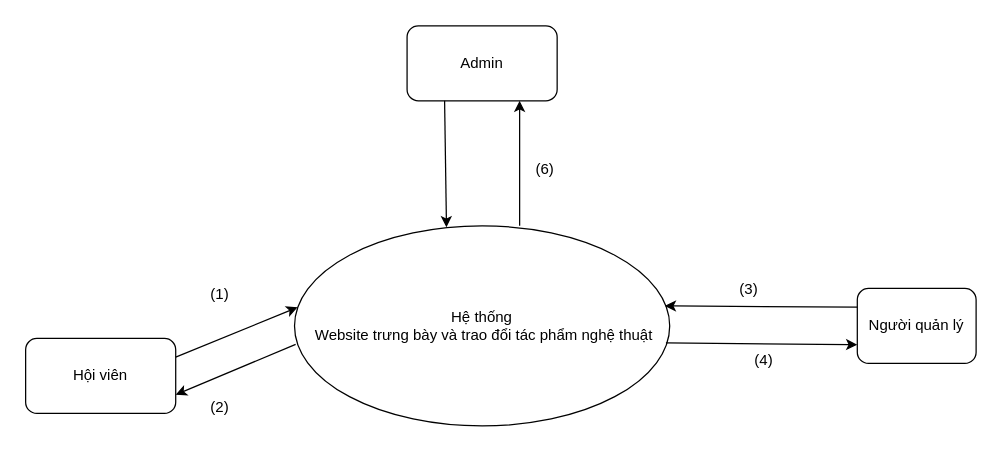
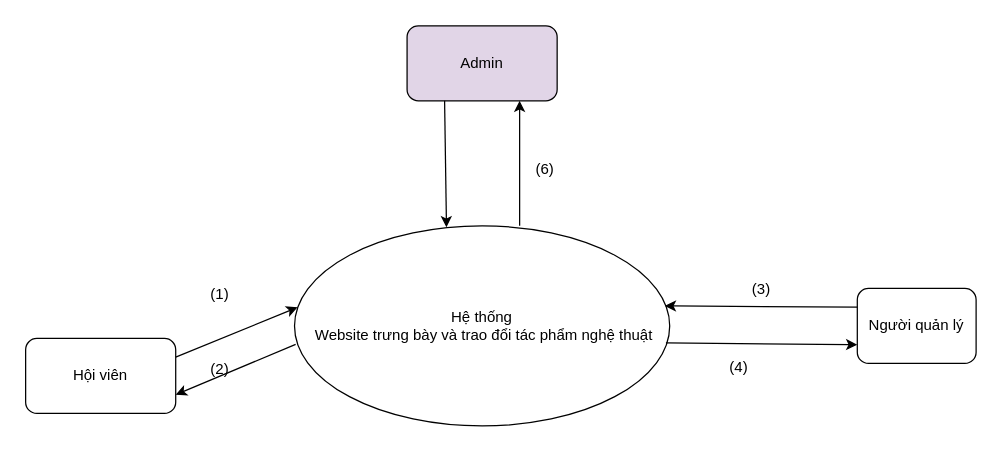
  <mxCell id="0" />
  <mxCell id="1" parent="0" />
  <mxCell id="2" value="Hệ thống&lt;div&gt;&amp;nbsp;Website trưng bày và trao đổi tác phẩm nghệ thuật&lt;/div&gt;" style="ellipse;whiteSpace=wrap;html=1;" vertex="1" parent="1"><mxGeometry x="235" y="180" width="300" height="160" as="geometry" /></mxCell>
  <mxCell id="3" value="Hội viên" style="rounded=1;whiteSpace=wrap;html=1;" vertex="1" parent="1"><mxGeometry x="20" y="270" width="120" height="60" as="geometry" /></mxCell>
  <mxCell id="4" value="Người quản lý" style="rounded=1;whiteSpace=wrap;html=1;" vertex="1" parent="1"><mxGeometry x="685" y="230" width="95" height="60" as="geometry" /></mxCell>
  <mxCell id="5" value="" style="endArrow=classic;html=1;rounded=0;exitX=1;exitY=0.25;exitDx=0;exitDy=0;entryX=0.008;entryY=0.407;entryDx=0;entryDy=0;entryPerimeter=0;" edge="1" parent="1" source="3" target="2"><mxGeometry width="50" height="50" relative="1" as="geometry"><mxPoint x="455" y="260" as="sourcePoint" /><mxPoint x="505" y="210" as="targetPoint" /></mxGeometry></mxCell>
  <mxCell id="6" value="" style="endArrow=classic;html=1;rounded=0;entryX=1;entryY=0.75;entryDx=0;entryDy=0;exitX=0.003;exitY=0.592;exitDx=0;exitDy=0;exitPerimeter=0;" edge="1" parent="1" source="2" target="3"><mxGeometry width="50" height="50" relative="1" as="geometry"><mxPoint x="225" y="271" as="sourcePoint" /><mxPoint x="155" y="390" as="targetPoint" /></mxGeometry></mxCell>
  <mxCell id="7" value="" style="endArrow=classic;html=1;rounded=0;exitX=0;exitY=0.25;exitDx=0;exitDy=0;entryX=0.987;entryY=0.4;entryDx=0;entryDy=0;entryPerimeter=0;" edge="1" parent="1" source="4" target="2"><mxGeometry width="50" height="50" relative="1" as="geometry"><mxPoint x="245" y="283" as="sourcePoint" /><mxPoint x="105" y="285" as="targetPoint" /></mxGeometry></mxCell>
  <mxCell id="8" value="" style="endArrow=classic;html=1;rounded=0;entryX=0;entryY=0.75;entryDx=0;entryDy=0;exitX=0.99;exitY=0.585;exitDx=0;exitDy=0;exitPerimeter=0;" edge="1" parent="1" source="2" target="4"><mxGeometry width="50" height="50" relative="1" as="geometry"><mxPoint x="105" y="255" as="sourcePoint" /><mxPoint x="247" y="267" as="targetPoint" /></mxGeometry></mxCell>
- <mxCell id="9" value="Admin" style="rounded=1;whiteSpace=wrap;html=1;" vertex="1" parent="1"><mxGeometry x="325" y="20" width="120" height="60" as="geometry" /></mxCell>
+ <mxCell id="9" value="Admin" style="rounded=1;whiteSpace=wrap;html=1;fillColor=#e1d5e7;" vertex="1" parent="1"><mxGeometry x="325" y="20" width="120" height="60" as="geometry" /></mxCell>
  <mxCell id="10" value="" style="endArrow=classic;html=1;rounded=0;exitX=0.25;exitY=1;exitDx=0;exitDy=0;entryX=0.405;entryY=0.007;entryDx=0;entryDy=0;entryPerimeter=0;" edge="1" parent="1" source="9" target="2"><mxGeometry width="50" height="50" relative="1" as="geometry"><mxPoint x="105" y="255" as="sourcePoint" /><mxPoint x="247" y="267" as="targetPoint" /></mxGeometry></mxCell>
  <mxCell id="11" value="" style="endArrow=classic;html=1;rounded=0;exitX=0.6;exitY=0;exitDx=0;exitDy=0;exitPerimeter=0;entryX=0.75;entryY=1;entryDx=0;entryDy=0;" edge="1" parent="1" source="2" target="9"><mxGeometry width="50" height="50" relative="1" as="geometry"><mxPoint x="245" y="283" as="sourcePoint" /><mxPoint x="105" y="285" as="targetPoint" /></mxGeometry></mxCell>
  <mxCell id="12" value="(1)" style="text;html=1;align=center;verticalAlign=middle;resizable=0;points=[];autosize=1;strokeColor=none;fillColor=none;" vertex="1" parent="1"><mxGeometry x="155" y="220" width="40" height="30" as="geometry" /></mxCell>
- <mxCell id="13" value="(2)" style="text;html=1;align=center;verticalAlign=middle;resizable=0;points=[];autosize=1;strokeColor=none;fillColor=none;" vertex="1" parent="1"><mxGeometry x="155" y="310" width="40" height="30" as="geometry" /></mxCell>
- <mxCell id="14" value="(3)" style="text;html=1;align=center;verticalAlign=middle;resizable=0;points=[];autosize=1;strokeColor=none;fillColor=none;" vertex="1" parent="1"><mxGeometry x="578" y="216" width="40" height="30" as="geometry" /></mxCell>
- <mxCell id="15" value="(4)" style="text;html=1;align=center;verticalAlign=middle;resizable=0;points=[];autosize=1;strokeColor=none;fillColor=none;" vertex="1" parent="1"><mxGeometry x="590" y="273" width="40" height="30" as="geometry" /></mxCell>
+ <mxCell id="13" value="(2)" style="text;html=1;align=center;verticalAlign=middle;resizable=0;points=[];autosize=1;strokeColor=none;fillColor=none;" vertex="1" parent="1"><mxGeometry x="155" y="280" width="40" height="30" as="geometry" /></mxCell>
+ <mxCell id="14" value="(3)" style="text;html=1;align=center;verticalAlign=middle;resizable=0;points=[];autosize=1;strokeColor=none;fillColor=none;" vertex="1" parent="1"><mxGeometry x="588" y="216" width="40" height="30" as="geometry" /></mxCell>
+ <mxCell id="15" value="(4)" style="text;html=1;align=center;verticalAlign=middle;resizable=0;points=[];autosize=1;strokeColor=none;fillColor=none;" vertex="1" parent="1"><mxGeometry x="570" y="278" width="40" height="30" as="geometry" /></mxCell>
  <mxCell id="16" value="(6)" style="text;html=1;align=center;verticalAlign=middle;resizable=0;points=[];autosize=1;strokeColor=none;fillColor=none;" vertex="1" parent="1"><mxGeometry x="415" y="120" width="40" height="30" as="geometry" /></mxCell>
